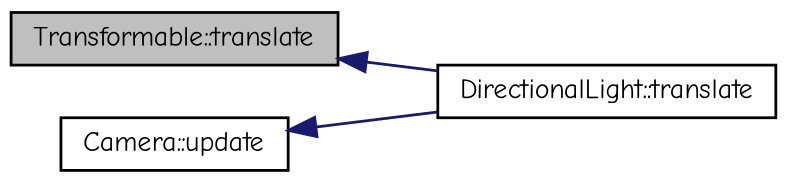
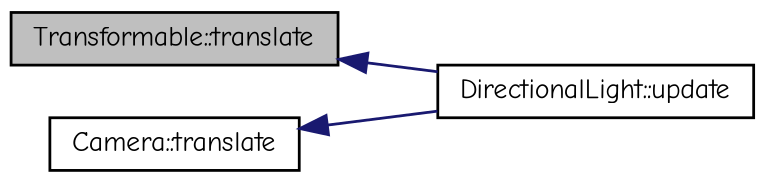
  digraph {
    fontname="Comic Neue"
    rankdir=LR
    node [color=black fillcolor=white fontname="Comic Neue" fontsize=10 shape=record style=filled]
    edge [color=midnightblue dir=back fontname="Comic Neue" fontsize=10 labelfontname=Helvetica labelfontsize=10 style=solid]
    n1 [fillcolor=grey75 fontcolor=black height=0.2 label="Transformable::translate" width=0.4]
-   n2 [height=0.2 label="DirectionalLight::translate" width=0.4]
-   n3 [height=0.2 label="Camera::update" width=0.4]
+   n2 [height=0.2 label="DirectionalLight::update" width=0.4]
+   n3 [height=0.2 label="Camera::translate" width=0.4]
    n1 -> n2
    n3 -> n2
  }
